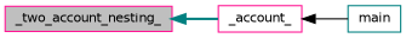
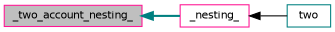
  digraph {
    rankdir=LR
    node [color=deeppink fillcolor=white fontname=Helvetica fontsize=10 shape=record style=filled]
    edge [dir=back fontname=Helvetica fontsize=10 labelfontname=Helvetica labelfontsize=10]
    n1 [fillcolor=grey75 fontcolor=black height=0.2 label=_two_account_nesting_ width=0.4]
-   n2 [height=0.2 label=_account_ width=0.4]
-   n3 [color=teal height=0.2 label=main width=0.4]
+   n2 [height=0.2 label=_nesting_ width=0.4]
+   n3 [color=teal height=0.2 label=two width=0.4]
    n1 -> n2 [color=teal style=bold]
    n2 -> n3 [color=black style=solid]
  }
